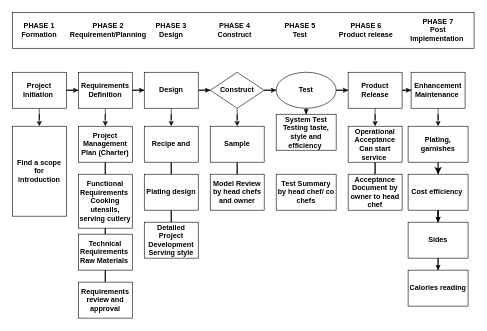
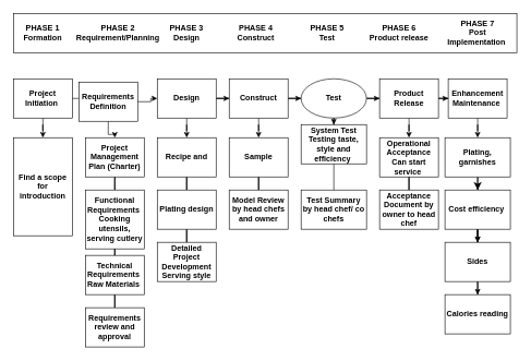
  <mxCell id="0" />
  <mxCell id="1" parent="0" />
  <mxCell id="2" value="" style="rounded=0;whiteSpace=wrap;html=1;fontStyle=1" parent="1" vertex="1"><mxGeometry x="20" y="20" width="770" height="60" as="geometry" /></mxCell>
  <mxCell id="3" value="PHASE 1&lt;br&gt;Formation" style="text;html=1;strokeColor=none;fillColor=none;align=center;verticalAlign=middle;whiteSpace=wrap;rounded=0;fontStyle=1" parent="1" vertex="1"><mxGeometry x="20" y="20" width="90" height="60" as="geometry" /></mxCell>
  <mxCell id="4" value="PHASE 2&lt;br&gt;Requirement/Planning" style="text;html=1;strokeColor=none;fillColor=none;align=center;verticalAlign=middle;whiteSpace=wrap;rounded=0;fontStyle=1" parent="1" vertex="1"><mxGeometry x="130" y="20" width="100" height="60" as="geometry" /></mxCell>
  <mxCell id="5" value="PHASE 3&lt;br&gt;Design" style="text;html=1;strokeColor=none;fillColor=none;align=center;verticalAlign=middle;whiteSpace=wrap;rounded=0;fontStyle=1" parent="1" vertex="1"><mxGeometry x="235" y="20" width="100" height="60" as="geometry" /></mxCell>
  <mxCell id="6" value="PHASE 4&lt;br&gt;Construct" style="text;html=1;strokeColor=none;fillColor=none;align=center;verticalAlign=middle;whiteSpace=wrap;rounded=0;fontStyle=1" parent="1" vertex="1"><mxGeometry x="341" y="20" width="100" height="60" as="geometry" /></mxCell>
  <mxCell id="7" value="PHASE 5&lt;br&gt;Test" style="text;html=1;strokeColor=none;fillColor=none;align=center;verticalAlign=middle;whiteSpace=wrap;rounded=0;fontStyle=1" parent="1" vertex="1"><mxGeometry x="450" y="20" width="100" height="60" as="geometry" /></mxCell>
  <mxCell id="8" value="PHASE 6&lt;br&gt;Product release" style="text;html=1;strokeColor=none;fillColor=none;align=center;verticalAlign=middle;whiteSpace=wrap;rounded=0;fontStyle=1" parent="1" vertex="1"><mxGeometry x="560" y="20" width="100" height="60" as="geometry" /></mxCell>
  <mxCell id="9" value="PHASE 7&lt;br&gt;Post Implementation&amp;nbsp;" style="text;html=1;strokeColor=none;fillColor=none;align=center;verticalAlign=middle;whiteSpace=wrap;rounded=0;fontStyle=1" parent="1" vertex="1"><mxGeometry x="670" y="20" width="120" height="60" as="geometry" /></mxCell>
  <mxCell id="10" value="" style="edgeStyle=orthogonalEdgeStyle;rounded=0;orthogonalLoop=1;jettySize=auto;html=1;fontStyle=1" parent="1" source="12" target="15" edge="1"><mxGeometry relative="1" as="geometry" /></mxCell>
  <mxCell id="11" value="" style="edgeStyle=orthogonalEdgeStyle;rounded=0;orthogonalLoop=1;jettySize=auto;html=1;endArrow=classic;endFill=1;fontStyle=1" parent="1" source="12" target="30" edge="1"><mxGeometry relative="1" as="geometry" /></mxCell>
  <mxCell id="12" value="Project Initiation&amp;nbsp;" style="rounded=0;whiteSpace=wrap;html=1;fontStyle=1" parent="1" vertex="1"><mxGeometry x="20" y="120" width="90" height="60" as="geometry" /></mxCell>
  <mxCell id="13" value="" style="edgeStyle=orthogonalEdgeStyle;rounded=0;orthogonalLoop=1;jettySize=auto;html=1;fontStyle=1" parent="1" source="15" target="18" edge="1"><mxGeometry relative="1" as="geometry" /></mxCell>
  <mxCell id="14" value="" style="edgeStyle=orthogonalEdgeStyle;rounded=0;orthogonalLoop=1;jettySize=auto;html=1;entryX=0.5;entryY=0;entryDx=0;entryDy=0;startArrow=none;startFill=0;endArrow=classic;endFill=1;fontStyle=1" parent="1" source="15" target="48" edge="1"><mxGeometry relative="1" as="geometry" /></mxCell>
- <mxCell id="15" value="Requirements Definition" style="rounded=0;whiteSpace=wrap;html=1;fontStyle=1" parent="1" vertex="1"><mxGeometry x="130" y="120" width="90" height="60" as="geometry" /></mxCell>
+ <mxCell id="15" value="Requirements Definition" style="rounded=0;whiteSpace=wrap;html=1;fontStyle=1" parent="1" vertex="1"><mxGeometry x="120" y="125" width="90" height="60" as="geometry" /></mxCell>
  <mxCell id="16" value="" style="edgeStyle=orthogonalEdgeStyle;rounded=0;orthogonalLoop=1;jettySize=auto;html=1;fontStyle=1" parent="1" source="18" target="21" edge="1"><mxGeometry relative="1" as="geometry" /></mxCell>
  <mxCell id="17" value="" style="edgeStyle=orthogonalEdgeStyle;rounded=0;orthogonalLoop=1;jettySize=auto;html=1;fontStyle=1" parent="1" source="18" target="43" edge="1"><mxGeometry relative="1" as="geometry" /></mxCell>
  <mxCell id="18" value="Design" style="rounded=0;whiteSpace=wrap;html=1;fontStyle=1" parent="1" vertex="1"><mxGeometry x="240" y="120" width="90" height="60" as="geometry" /></mxCell>
  <mxCell id="19" value="" style="edgeStyle=orthogonalEdgeStyle;rounded=0;orthogonalLoop=1;jettySize=auto;html=1;fontStyle=1" parent="1" source="21" target="24" edge="1"><mxGeometry relative="1" as="geometry" /></mxCell>
  <mxCell id="20" value="" style="edgeStyle=orthogonalEdgeStyle;rounded=0;orthogonalLoop=1;jettySize=auto;html=1;fontStyle=1" parent="1" source="21" target="40" edge="1"><mxGeometry relative="1" as="geometry" /></mxCell>
- <mxCell id="21" value="Construct" style="rhombus;whiteSpace=wrap;html=1;fontStyle=1;" parent="1" vertex="1"><mxGeometry x="350" y="120" width="90" height="60" as="geometry" /></mxCell>
+ <mxCell id="21" value="Construct" style="rounded=0;whiteSpace=wrap;html=1;fontStyle=1" parent="1" vertex="1"><mxGeometry x="350" y="120" width="90" height="60" as="geometry" /></mxCell>
  <mxCell id="22" value="" style="edgeStyle=orthogonalEdgeStyle;rounded=0;orthogonalLoop=1;jettySize=auto;html=1;fontStyle=1" parent="1" source="24" target="27" edge="1"><mxGeometry relative="1" as="geometry" /></mxCell>
  <mxCell id="23" value="" style="edgeStyle=orthogonalEdgeStyle;rounded=0;orthogonalLoop=1;jettySize=auto;html=1;entryX=0.5;entryY=0;entryDx=0;entryDy=0;fontStyle=1" parent="1" source="24" target="37" edge="1"><mxGeometry relative="1" as="geometry" /></mxCell>
  <mxCell id="24" value="Test" style="ellipse;whiteSpace=wrap;html=1;fontStyle=1;" parent="1" vertex="1"><mxGeometry x="460" y="120" width="100" height="60" as="geometry" /></mxCell>
  <mxCell id="25" value="" style="edgeStyle=orthogonalEdgeStyle;rounded=0;orthogonalLoop=1;jettySize=auto;html=1;fontStyle=1" parent="1" source="27" target="29" edge="1"><mxGeometry relative="1" as="geometry" /></mxCell>
  <mxCell id="26" value="" style="edgeStyle=orthogonalEdgeStyle;rounded=0;orthogonalLoop=1;jettySize=auto;html=1;fontStyle=1" parent="1" source="27" target="34" edge="1"><mxGeometry relative="1" as="geometry" /></mxCell>
  <mxCell id="27" value="Product Release" style="rounded=0;whiteSpace=wrap;html=1;fontStyle=1" parent="1" vertex="1"><mxGeometry x="580" y="120" width="90" height="60" as="geometry" /></mxCell>
  <mxCell id="28" value="" style="edgeStyle=orthogonalEdgeStyle;rounded=0;orthogonalLoop=1;jettySize=auto;html=1;fontStyle=1" parent="1" source="29" target="32" edge="1"><mxGeometry relative="1" as="geometry" /></mxCell>
  <mxCell id="29" value="Enhancement Maintenance&amp;nbsp;" style="rounded=0;whiteSpace=wrap;html=1;fontStyle=1" parent="1" vertex="1"><mxGeometry x="685" y="120" width="90" height="60" as="geometry" /></mxCell>
  <mxCell id="30" value="Find a scope for introduction" style="rounded=0;whiteSpace=wrap;html=1;fontStyle=1" parent="1" vertex="1"><mxGeometry x="20" y="210" width="90" height="150" as="geometry" /></mxCell>
  <mxCell id="31" value="" style="edgeStyle=orthogonalEdgeStyle;rounded=0;orthogonalLoop=1;jettySize=auto;html=1;fontSize=14;startArrow=none;startFill=0;endArrow=classic;endFill=1;strokeWidth=2;" parent="1" source="32" target="56" edge="1"><mxGeometry relative="1" as="geometry" /></mxCell>
  <mxCell id="32" value="Plating, garnishes" style="rounded=0;whiteSpace=wrap;html=1;fontStyle=1" parent="1" vertex="1"><mxGeometry x="680" y="210" width="100" height="60" as="geometry" /></mxCell>
  <mxCell id="33" value="" style="edgeStyle=orthogonalEdgeStyle;rounded=0;orthogonalLoop=1;jettySize=auto;html=1;endArrow=none;endFill=0;fontStyle=1" parent="1" source="34" target="35" edge="1"><mxGeometry relative="1" as="geometry" /></mxCell>
  <mxCell id="34" value="Operational Acceptance&lt;br&gt;Can start service&amp;nbsp;" style="rounded=0;whiteSpace=wrap;html=1;fontStyle=1" parent="1" vertex="1"><mxGeometry x="580" y="210" width="90" height="60" as="geometry" /></mxCell>
  <mxCell id="35" value="Acceptance Document by owner to head chef" style="rounded=0;whiteSpace=wrap;html=1;fontStyle=1" parent="1" vertex="1"><mxGeometry x="580" y="290" width="90" height="60" as="geometry" /></mxCell>
+ <mxCell id="36" value="" style="edgeStyle=orthogonalEdgeStyle;rounded=0;orthogonalLoop=1;jettySize=auto;html=1;endArrow=none;endFill=0;fontStyle=1" parent="1" source="37" target="38" edge="1"><mxGeometry relative="1" as="geometry" /></mxCell>
  <mxCell id="37" value="System Test&lt;br&gt;Testing taste, style and efficiency&amp;nbsp;" style="rounded=0;whiteSpace=wrap;html=1;fontStyle=1" parent="1" vertex="1"><mxGeometry x="460" y="190" width="100" height="60" as="geometry" /></mxCell>
  <mxCell id="38" value="Test Summary by head chef/ co chefs" style="rounded=0;whiteSpace=wrap;html=1;fontStyle=1" parent="1" vertex="1"><mxGeometry x="460" y="290" width="100" height="60" as="geometry" /></mxCell>
  <mxCell id="39" value="" style="edgeStyle=orthogonalEdgeStyle;rounded=0;orthogonalLoop=1;jettySize=auto;html=1;endArrow=none;endFill=0;fontStyle=1" parent="1" source="40" target="41" edge="1"><mxGeometry relative="1" as="geometry" /></mxCell>
  <mxCell id="40" value="Sample" style="rounded=0;whiteSpace=wrap;html=1;fontStyle=1" parent="1" vertex="1"><mxGeometry x="350" y="210" width="90" height="60" as="geometry" /></mxCell>
  <mxCell id="41" value="Model Review by head chefs and owner" style="rounded=0;whiteSpace=wrap;html=1;fontStyle=1" parent="1" vertex="1"><mxGeometry x="350" y="290" width="90" height="60" as="geometry" /></mxCell>
  <mxCell id="42" value="" style="edgeStyle=orthogonalEdgeStyle;rounded=0;orthogonalLoop=1;jettySize=auto;html=1;endArrow=none;endFill=0;fontStyle=1" parent="1" source="43" target="45" edge="1"><mxGeometry relative="1" as="geometry" /></mxCell>
  <mxCell id="43" value="Recipe and" style="rounded=0;whiteSpace=wrap;html=1;fontStyle=1" parent="1" vertex="1"><mxGeometry x="240" y="210" width="90" height="60" as="geometry" /></mxCell>
  <mxCell id="44" value="" style="edgeStyle=orthogonalEdgeStyle;rounded=0;orthogonalLoop=1;jettySize=auto;html=1;endArrow=none;endFill=0;fontStyle=1" parent="1" source="45" target="46" edge="1"><mxGeometry relative="1" as="geometry" /></mxCell>
  <mxCell id="45" value="Plating design" style="rounded=0;whiteSpace=wrap;html=1;fontStyle=1" parent="1" vertex="1"><mxGeometry x="240" y="290" width="90" height="60" as="geometry" /></mxCell>
  <mxCell id="46" value="Detailed Project Development&lt;br&gt;Serving style" style="rounded=0;whiteSpace=wrap;html=1;fontStyle=1" parent="1" vertex="1"><mxGeometry x="240" y="370" width="90" height="60" as="geometry" /></mxCell>
  <mxCell id="47" value="" style="edgeStyle=orthogonalEdgeStyle;rounded=0;orthogonalLoop=1;jettySize=auto;html=1;endArrow=none;endFill=0;fontStyle=1" parent="1" source="48" target="50" edge="1"><mxGeometry relative="1" as="geometry" /></mxCell>
  <mxCell id="48" value="Project Management Plan (Charter)" style="rounded=0;whiteSpace=wrap;html=1;fontStyle=1" parent="1" vertex="1"><mxGeometry x="130" y="210" width="90" height="60" as="geometry" /></mxCell>
  <mxCell id="49" value="" style="edgeStyle=orthogonalEdgeStyle;rounded=0;orthogonalLoop=1;jettySize=auto;html=1;endArrow=none;endFill=0;fontStyle=1" parent="1" source="50" target="52" edge="1"><mxGeometry relative="1" as="geometry" /></mxCell>
  <mxCell id="50" value="Functional Requirements&amp;nbsp;&lt;br&gt;Cooking utensils, serving cutlery" style="rounded=0;whiteSpace=wrap;html=1;fontStyle=1" parent="1" vertex="1"><mxGeometry x="130" y="290" width="90" height="90" as="geometry" /></mxCell>
  <mxCell id="51" value="" style="edgeStyle=orthogonalEdgeStyle;rounded=0;orthogonalLoop=1;jettySize=auto;html=1;endArrow=none;endFill=0;fontStyle=1" parent="1" source="52" target="53" edge="1"><mxGeometry relative="1" as="geometry" /></mxCell>
  <mxCell id="52" value="Technical Requirements&amp;nbsp;&lt;br&gt;Raw Materials&amp;nbsp;" style="rounded=0;whiteSpace=wrap;html=1;fontStyle=1" parent="1" vertex="1"><mxGeometry x="130" y="390" width="90" height="60" as="geometry" /></mxCell>
  <mxCell id="53" value="Requirements review and approval" style="rounded=0;whiteSpace=wrap;html=1;fontStyle=1" parent="1" vertex="1"><mxGeometry x="130" y="470" width="90" height="60" as="geometry" /></mxCell>
  <mxCell id="54" value="" style="edgeStyle=orthogonalEdgeStyle;rounded=0;orthogonalLoop=1;jettySize=auto;html=1;" edge="1" parent="1" source="56" target="58"><mxGeometry relative="1" as="geometry" /></mxCell>
  <mxCell id="55" value="" style="edgeStyle=orthogonalEdgeStyle;rounded=0;orthogonalLoop=1;jettySize=auto;html=1;" edge="1" parent="1" source="56" target="58"><mxGeometry relative="1" as="geometry" /></mxCell>
  <mxCell id="56" value="Cost efficiency&amp;nbsp;" style="rounded=0;whiteSpace=wrap;html=1;fontStyle=1" parent="1" vertex="1"><mxGeometry x="680" y="290" width="100" height="60" as="geometry" /></mxCell>
  <mxCell id="57" value="" style="edgeStyle=orthogonalEdgeStyle;rounded=0;orthogonalLoop=1;jettySize=auto;html=1;" edge="1" parent="1" source="58" target="59"><mxGeometry relative="1" as="geometry" /></mxCell>
  <mxCell id="58" value="Sides" style="rounded=0;whiteSpace=wrap;html=1;fontStyle=1" vertex="1" parent="1"><mxGeometry x="680" y="370" width="100" height="60" as="geometry" /></mxCell>
  <mxCell id="59" value="Calories reading" style="rounded=0;whiteSpace=wrap;html=1;fontStyle=1" vertex="1" parent="1"><mxGeometry x="680" y="450" width="100" height="60" as="geometry" /></mxCell>
